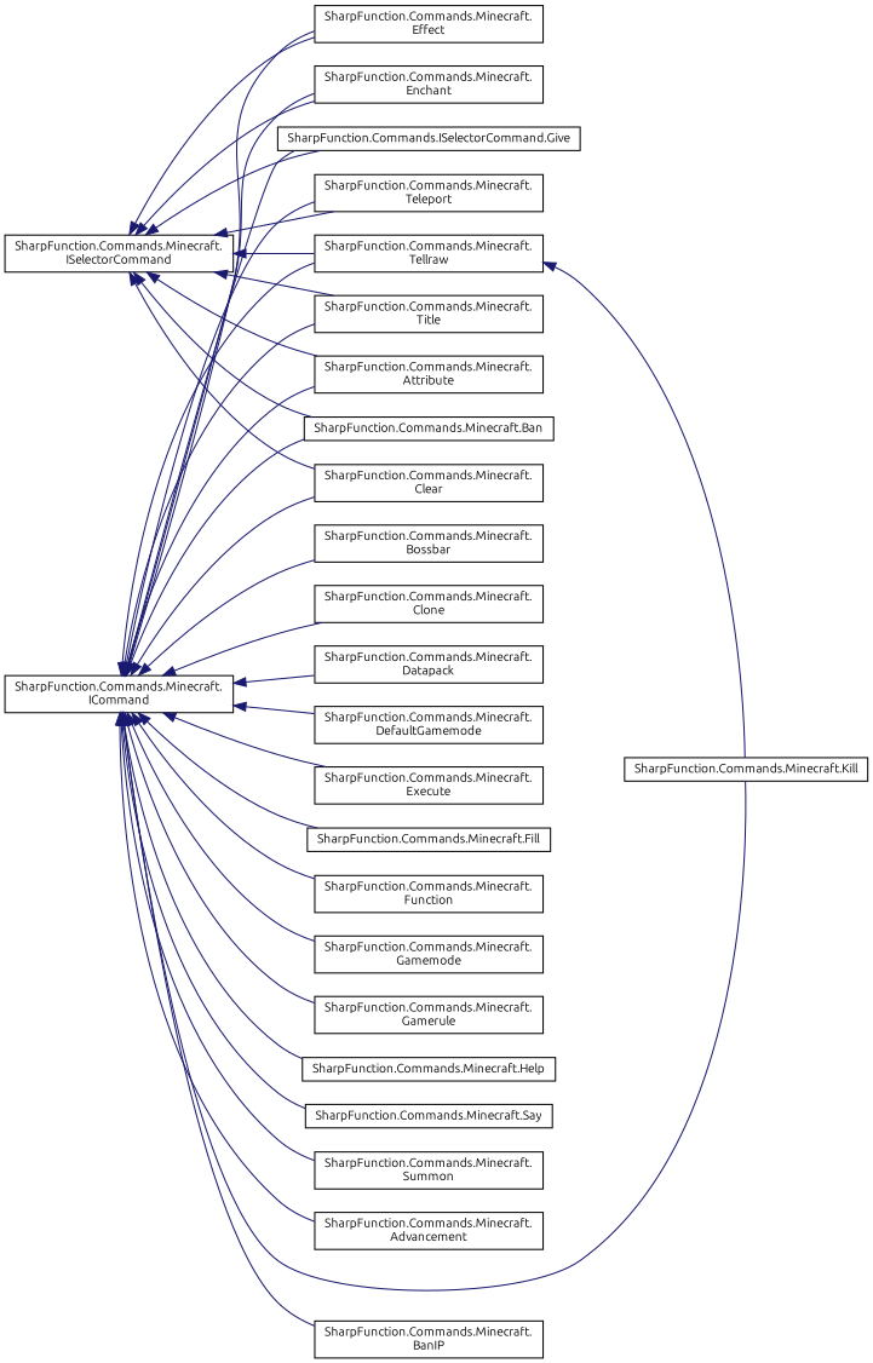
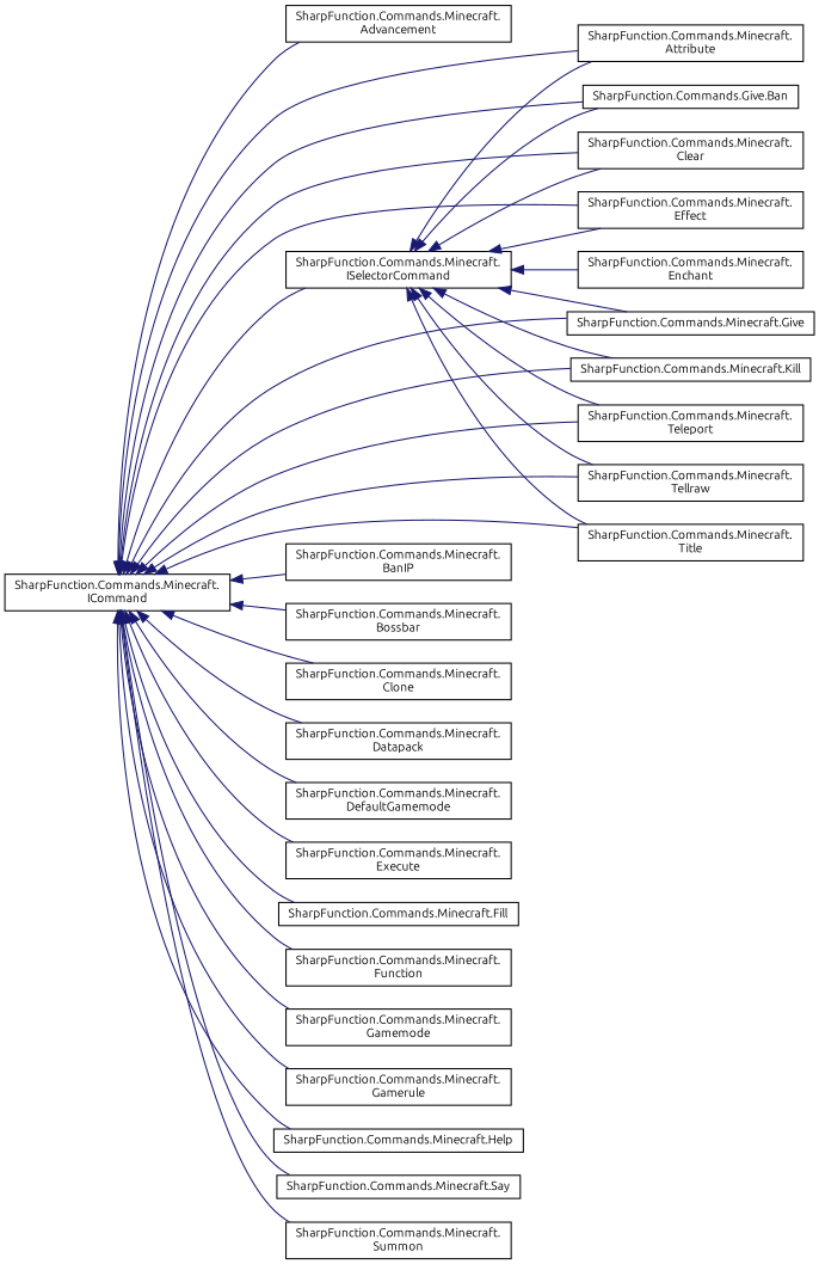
  digraph {
    fontname=Ubuntu
    rankdir=LR
    node [color=black fillcolor=white fontname=Ubuntu fontsize=10 shape=record style=filled]
    edge [color=midnightblue dir=back fontname=Ubuntu fontsize=10 labelfontname=Helvetica labelfontsize=10 style=solid]
    n1 [height=0.2 label="SharpFunction.Commands.Minecraft.\lICommand" width=0.4]
    n2 [height=0.2 label="SharpFunction.Commands.Minecraft.\lAdvancement" width=0.4]
    n3 [height=0.2 label="SharpFunction.Commands.Minecraft.\lAttribute" width=0.4]
-   n4 [height=0.2 label="SharpFunction.Commands.Minecraft.Ban" width=0.4]
+   n4 [height=0.2 label="SharpFunction.Commands.Give.Ban" width=0.4]
    n5 [height=0.2 label="SharpFunction.Commands.Minecraft.\lBanIP" width=0.4]
    n6 [height=0.2 label="SharpFunction.Commands.Minecraft.\lBossbar" width=0.4]
    n7 [height=0.2 label="SharpFunction.Commands.Minecraft.\lClear" width=0.4]
    n8 [height=0.2 label="SharpFunction.Commands.Minecraft.\lClone" width=0.4]
    n9 [height=0.2 label="SharpFunction.Commands.Minecraft.\lDatapack" width=0.4]
    n10 [height=0.2 label="SharpFunction.Commands.Minecraft.\lDefaultGamemode" width=0.4]
    n11 [height=0.2 label="SharpFunction.Commands.Minecraft.\lEffect" width=0.4]
    n12 [height=0.2 label="SharpFunction.Commands.Minecraft.\lEnchant" width=0.4]
    n13 [height=0.2 label="SharpFunction.Commands.Minecraft.\lExecute" width=0.4]
    n14 [height=0.2 label="SharpFunction.Commands.Minecraft.Fill" width=0.4]
    n15 [height=0.2 label="SharpFunction.Commands.Minecraft.\lFunction" width=0.4]
    n16 [height=0.2 label="SharpFunction.Commands.Minecraft.\lGamemode" width=0.4]
    n17 [height=0.2 label="SharpFunction.Commands.Minecraft.\lGamerule" width=0.4]
-   n18 [height=0.2 label="SharpFunction.Commands.ISelectorCommand.Give" width=0.4]
+   n18 [height=0.2 label="SharpFunction.Commands.Minecraft.Give" width=0.4]
    n19 [height=0.2 label="SharpFunction.Commands.Minecraft.Help" width=0.4]
    n20 [height=0.2 label="SharpFunction.Commands.Minecraft.Kill" width=0.4]
    n21 [height=0.2 label="SharpFunction.Commands.Minecraft.Say" width=0.4]
    n22 [height=0.2 label="SharpFunction.Commands.Minecraft.\lSummon" width=0.4]
    n23 [height=0.2 label="SharpFunction.Commands.Minecraft.\lTeleport" width=0.4]
    n24 [height=0.2 label="SharpFunction.Commands.Minecraft.\lTellraw" width=0.4]
    n25 [height=0.2 label="SharpFunction.Commands.Minecraft.\lTitle" width=0.4]
    n26 [height=0.2 label="SharpFunction.Commands.Minecraft.\lISelectorCommand" width=0.4]
    n1 -> n2
    n1 -> n3
    n1 -> n4
    n1 -> n5
    n1 -> n6
    n1 -> n7
    n1 -> n8
    n1 -> n9
    n1 -> n10
    n1 -> n11
-   n1 -> n12
+   n1 -> n26
    n1 -> n13
    n1 -> n14
    n1 -> n15
    n1 -> n16
    n1 -> n17
    n1 -> n18
    n1 -> n19
    n1 -> n20
    n1 -> n21
    n1 -> n22
    n1 -> n23
    n1 -> n24
    n1 -> n25
    n26 -> n3
    n26 -> n4
    n26 -> n7
    n26 -> n11
    n26 -> n12
    n26 -> n18
-   n24 -> n20
+   n26 -> n20
    n26 -> n23
    n26 -> n24
    n26 -> n25
  }
